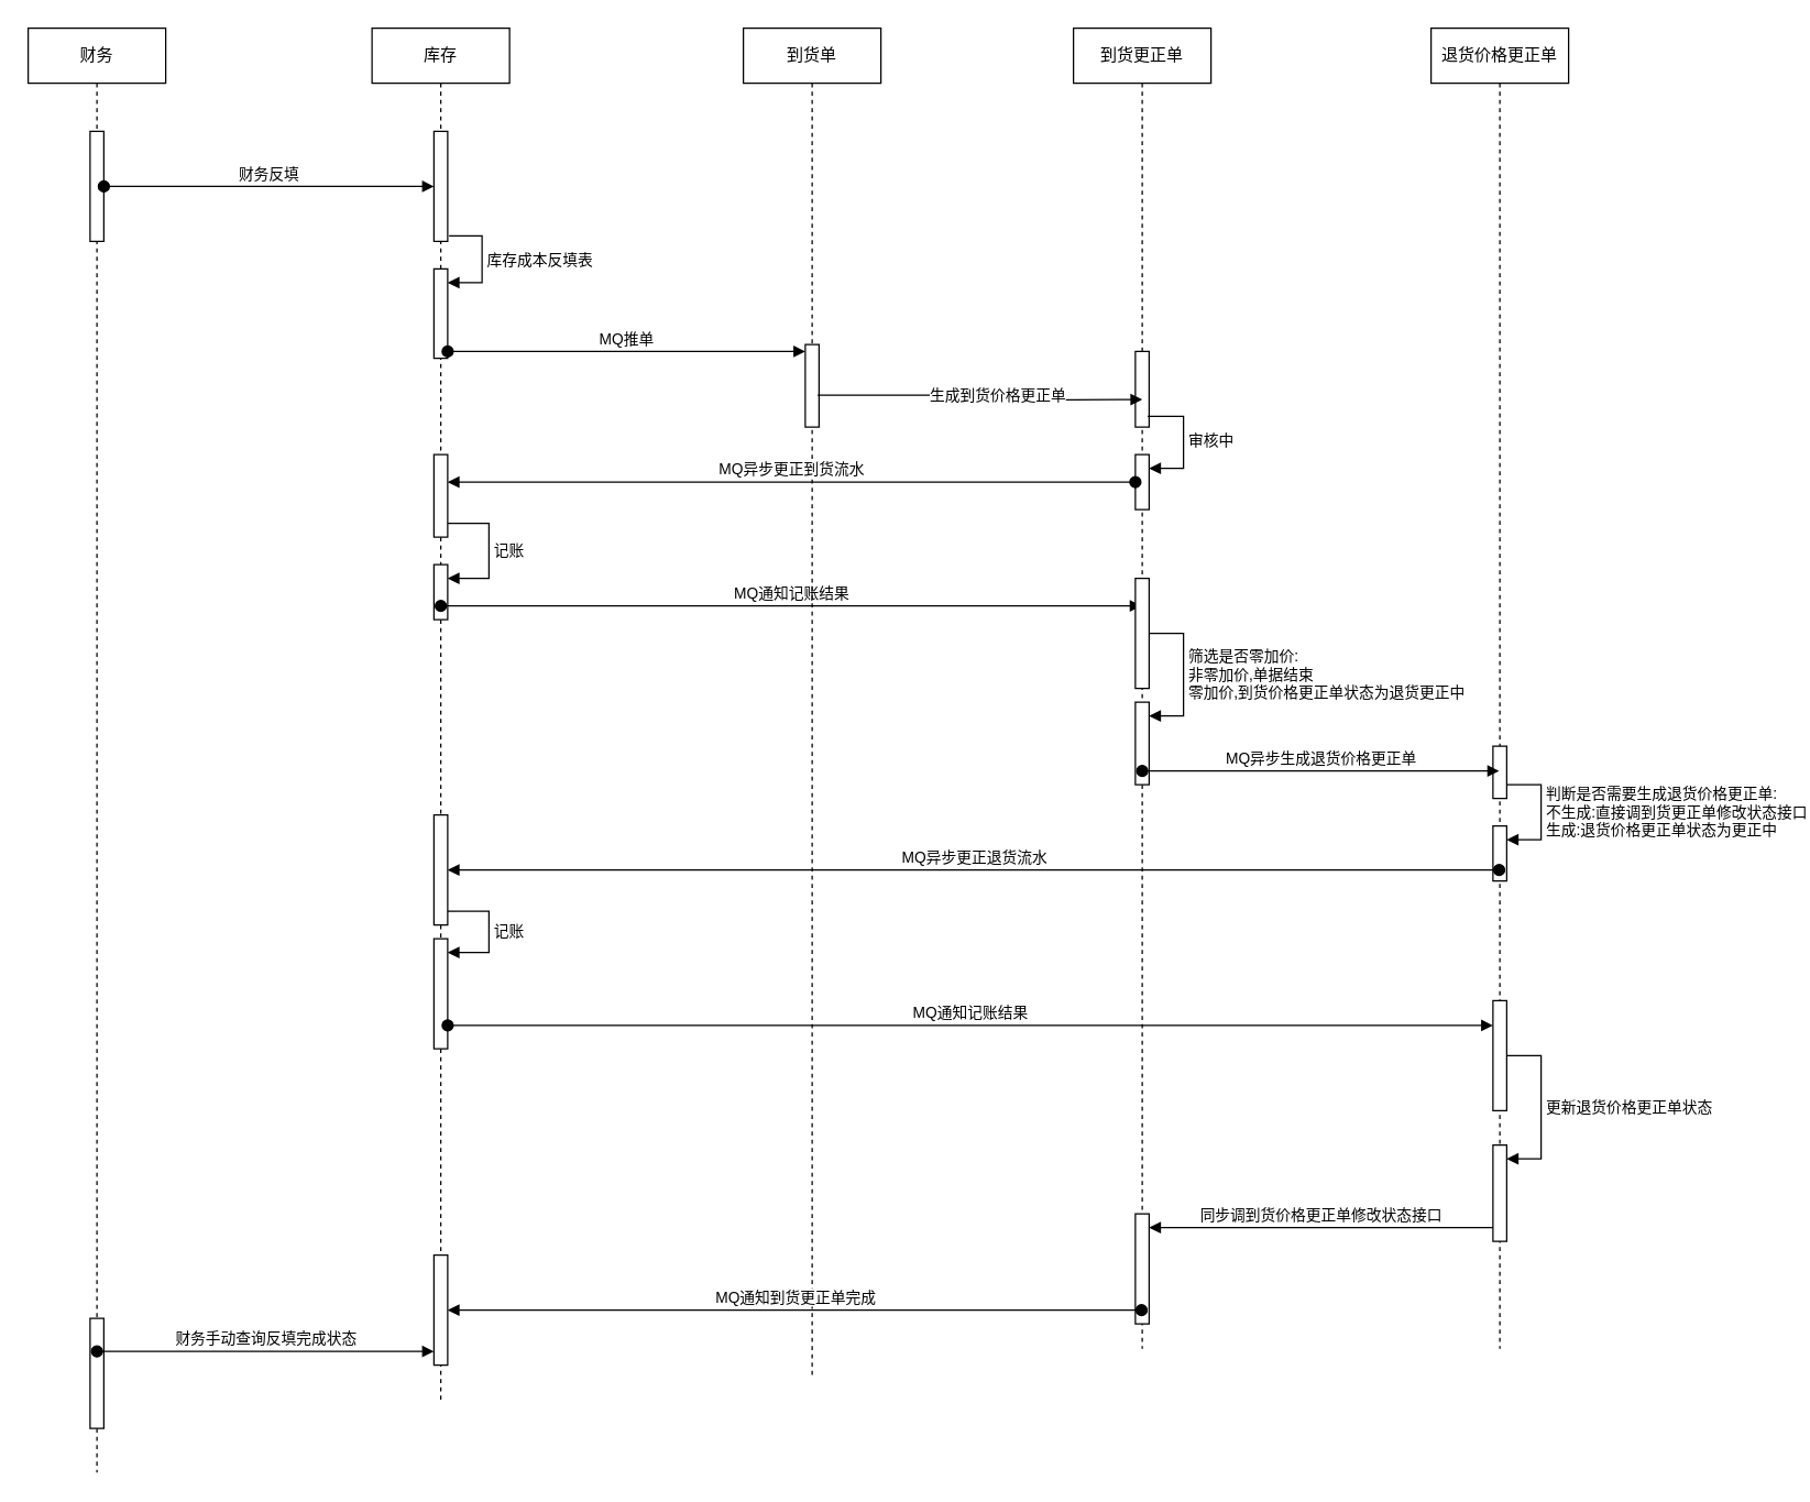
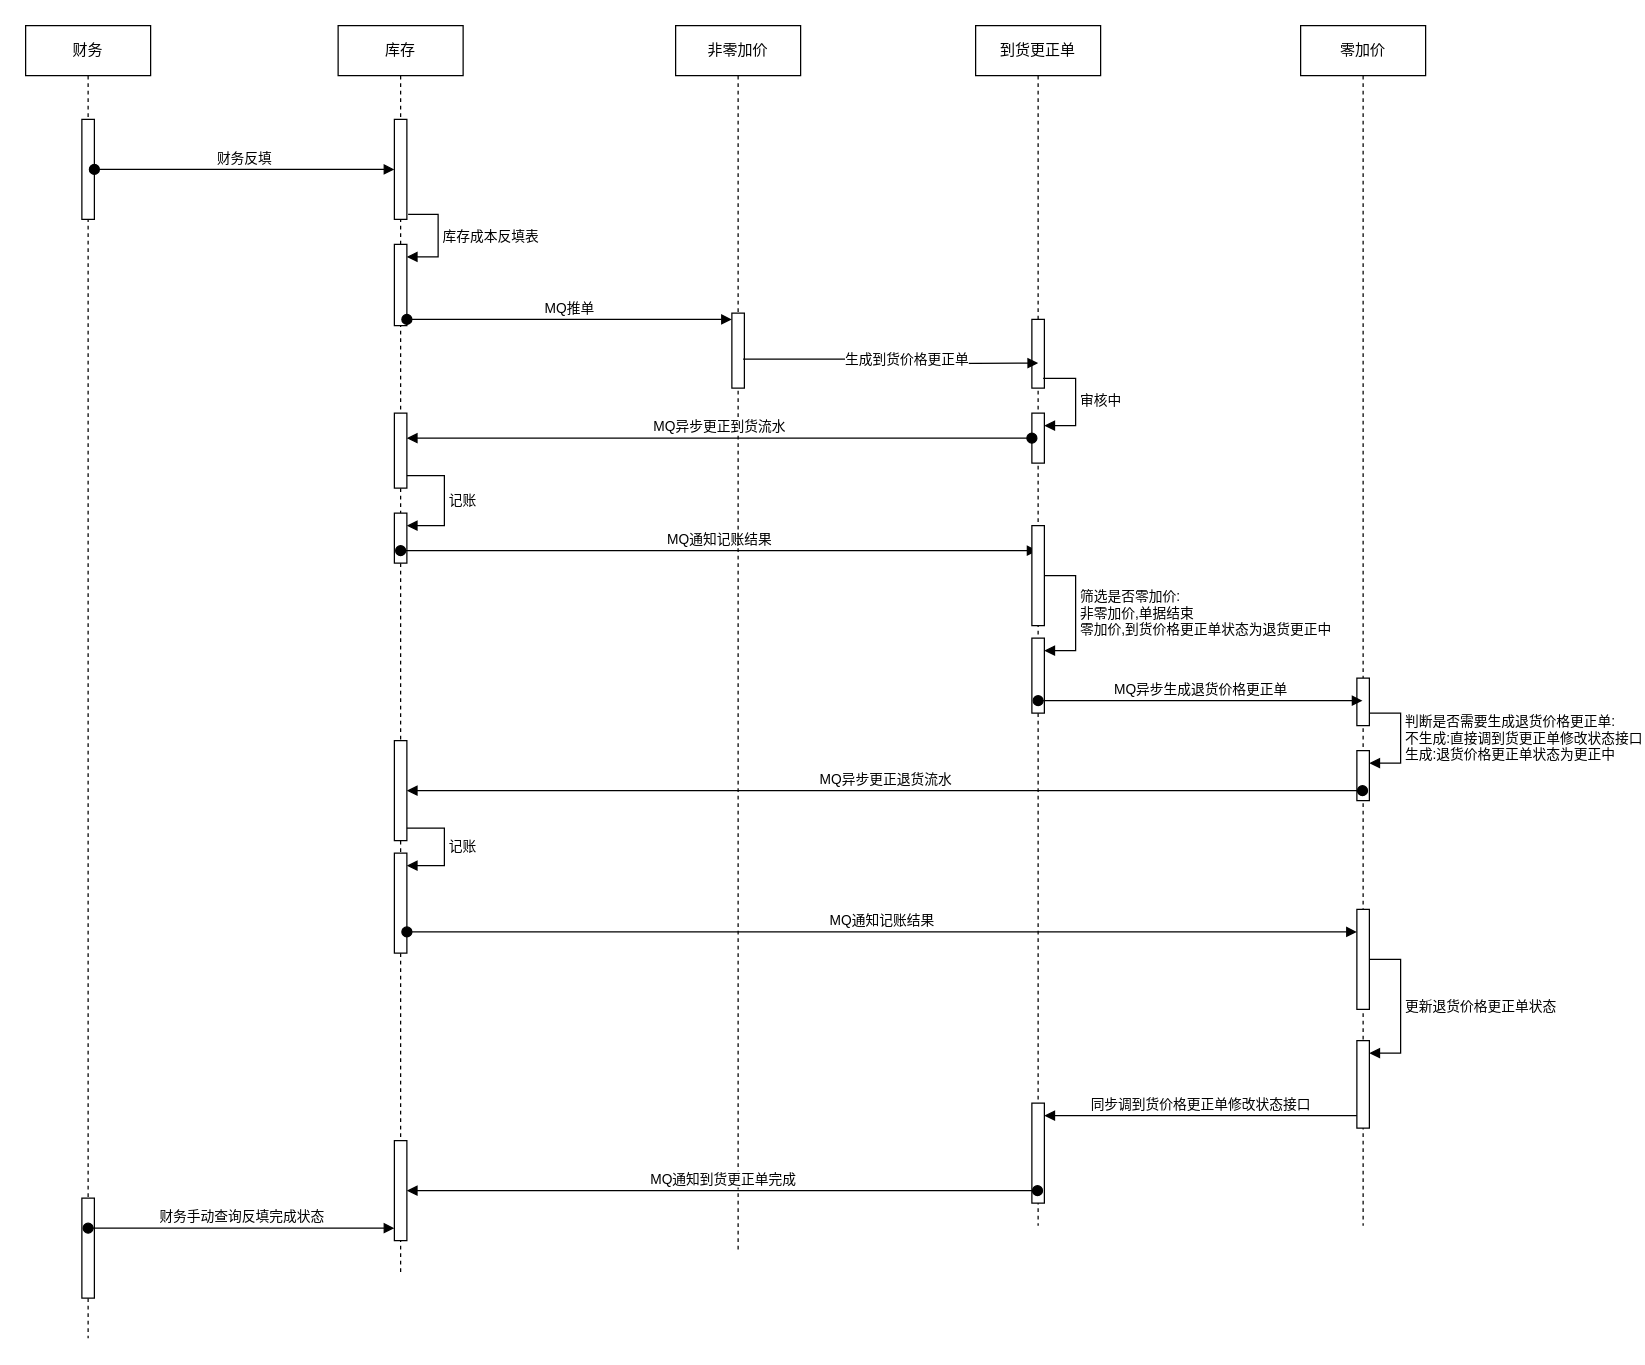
  <mxCell id="0" />
  <mxCell id="1" parent="0" />
  <mxCell id="2" value="财务" style="shape=umlLifeline;perimeter=lifelinePerimeter;whiteSpace=wrap;html=1;container=1;collapsible=0;recursiveResize=0;outlineConnect=0;" parent="1" vertex="1"><mxGeometry x="20" y="20" width="100" height="1050" as="geometry" /></mxCell>
  <mxCell id="3" value="" style="html=1;points=[];perimeter=orthogonalPerimeter;outlineConnect=0;targetShapes=umlLifeline;portConstraint=eastwest;newEdgeStyle={&quot;edgeStyle&quot;:&quot;elbowEdgeStyle&quot;,&quot;elbow&quot;:&quot;vertical&quot;,&quot;curved&quot;:0,&quot;rounded&quot;:0};" parent="2" vertex="1"><mxGeometry x="45" y="75" width="10" height="80" as="geometry" /></mxCell>
  <mxCell id="4" value="" style="html=1;points=[];perimeter=orthogonalPerimeter;outlineConnect=0;targetShapes=umlLifeline;portConstraint=eastwest;newEdgeStyle={&quot;edgeStyle&quot;:&quot;elbowEdgeStyle&quot;,&quot;elbow&quot;:&quot;vertical&quot;,&quot;curved&quot;:0,&quot;rounded&quot;:0};" parent="2" vertex="1"><mxGeometry x="45" y="938" width="10" height="80" as="geometry" /></mxCell>
  <mxCell id="5" value="财务手动查询反填完成状态" style="html=1;verticalAlign=bottom;startArrow=oval;startFill=1;endArrow=block;startSize=8;edgeStyle=elbowEdgeStyle;elbow=vertical;curved=0;rounded=0;" parent="2" target="10" edge="1"><mxGeometry width="60" relative="1" as="geometry"><mxPoint x="50" y="962" as="sourcePoint" /><mxPoint x="110" y="962" as="targetPoint" /></mxGeometry></mxCell>
  <mxCell id="6" value="库存" style="shape=umlLifeline;perimeter=lifelinePerimeter;whiteSpace=wrap;html=1;container=1;collapsible=0;recursiveResize=0;outlineConnect=0;" parent="1" vertex="1"><mxGeometry x="270" y="20" width="100" height="1000" as="geometry" /></mxCell>
  <mxCell id="7" value="" style="html=1;points=[];perimeter=orthogonalPerimeter;outlineConnect=0;targetShapes=umlLifeline;portConstraint=eastwest;newEdgeStyle={&quot;edgeStyle&quot;:&quot;elbowEdgeStyle&quot;,&quot;elbow&quot;:&quot;vertical&quot;,&quot;curved&quot;:0,&quot;rounded&quot;:0};" parent="6" vertex="1"><mxGeometry x="45" y="75" width="10" height="80" as="geometry" /></mxCell>
  <mxCell id="8" value="" style="html=1;points=[];perimeter=orthogonalPerimeter;outlineConnect=0;targetShapes=umlLifeline;portConstraint=eastwest;newEdgeStyle={&quot;edgeStyle&quot;:&quot;elbowEdgeStyle&quot;,&quot;elbow&quot;:&quot;vertical&quot;,&quot;curved&quot;:0,&quot;rounded&quot;:0};" parent="6" vertex="1"><mxGeometry x="45" y="175" width="10" height="65" as="geometry" /></mxCell>
  <mxCell id="9" value="库存成本反填表" style="html=1;align=left;spacingLeft=2;endArrow=block;rounded=0;edgeStyle=orthogonalEdgeStyle;curved=0;rounded=0;exitX=1.1;exitY=0.95;exitDx=0;exitDy=0;exitPerimeter=0;" parent="6" source="7" target="8" edge="1"><mxGeometry x="0.012" relative="1" as="geometry"><mxPoint x="50" y="155" as="sourcePoint" /><Array as="points"><mxPoint x="80" y="151" /><mxPoint x="80" y="185" /></Array><mxPoint as="offset" /></mxGeometry></mxCell>
  <mxCell id="10" value="" style="html=1;points=[];perimeter=orthogonalPerimeter;outlineConnect=0;targetShapes=umlLifeline;portConstraint=eastwest;newEdgeStyle={&quot;edgeStyle&quot;:&quot;elbowEdgeStyle&quot;,&quot;elbow&quot;:&quot;vertical&quot;,&quot;curved&quot;:0,&quot;rounded&quot;:0};" parent="6" vertex="1"><mxGeometry x="45" y="892" width="10" height="80" as="geometry" /></mxCell>
  <mxCell id="11" value="" style="html=1;points=[];perimeter=orthogonalPerimeter;outlineConnect=0;targetShapes=umlLifeline;portConstraint=eastwest;newEdgeStyle={&quot;edgeStyle&quot;:&quot;elbowEdgeStyle&quot;,&quot;elbow&quot;:&quot;vertical&quot;,&quot;curved&quot;:0,&quot;rounded&quot;:0};" parent="6" vertex="1"><mxGeometry x="45" y="310" width="10" height="60" as="geometry" /></mxCell>
  <mxCell id="12" value="" style="html=1;points=[];perimeter=orthogonalPerimeter;outlineConnect=0;targetShapes=umlLifeline;portConstraint=eastwest;newEdgeStyle={&quot;edgeStyle&quot;:&quot;elbowEdgeStyle&quot;,&quot;elbow&quot;:&quot;vertical&quot;,&quot;curved&quot;:0,&quot;rounded&quot;:0};" parent="6" vertex="1"><mxGeometry x="45" y="390" width="10" height="40" as="geometry" /></mxCell>
  <mxCell id="13" value="记账" style="html=1;align=left;spacingLeft=2;endArrow=block;rounded=0;edgeStyle=orthogonalEdgeStyle;curved=0;rounded=0;" parent="6" source="11" target="12" edge="1"><mxGeometry relative="1" as="geometry"><mxPoint x="55" y="390" as="sourcePoint" /><Array as="points"><mxPoint x="85" y="360" /><mxPoint x="85" y="400" /></Array><mxPoint as="offset" /></mxGeometry></mxCell>
  <mxCell id="14" value="MQ通知记账结果" style="html=1;verticalAlign=bottom;startArrow=oval;startFill=1;endArrow=block;startSize=8;edgeStyle=elbowEdgeStyle;elbow=vertical;curved=0;rounded=0;" parent="6" target="17" edge="1"><mxGeometry width="60" relative="1" as="geometry"><mxPoint x="50" y="420" as="sourcePoint" /><mxPoint x="500" y="420" as="targetPoint" /></mxGeometry></mxCell>
- <mxCell id="15" value="到货单" style="shape=umlLifeline;perimeter=lifelinePerimeter;whiteSpace=wrap;html=1;container=1;collapsible=0;recursiveResize=0;outlineConnect=0;" parent="1" vertex="1"><mxGeometry x="540" y="20" width="100" height="980" as="geometry" /></mxCell>
+ <mxCell id="15" value="非零加价" style="shape=umlLifeline;perimeter=lifelinePerimeter;whiteSpace=wrap;html=1;container=1;collapsible=0;recursiveResize=0;outlineConnect=0;" parent="1" vertex="1"><mxGeometry x="540" y="20" width="100" height="980" as="geometry" /></mxCell>
  <mxCell id="16" value="" style="html=1;points=[];perimeter=orthogonalPerimeter;outlineConnect=0;targetShapes=umlLifeline;portConstraint=eastwest;newEdgeStyle={&quot;edgeStyle&quot;:&quot;elbowEdgeStyle&quot;,&quot;elbow&quot;:&quot;vertical&quot;,&quot;curved&quot;:0,&quot;rounded&quot;:0};" parent="15" vertex="1"><mxGeometry x="45" y="230" width="10" height="60" as="geometry" /></mxCell>
  <mxCell id="17" value="到货更正单" style="shape=umlLifeline;perimeter=lifelinePerimeter;whiteSpace=wrap;html=1;container=1;collapsible=0;recursiveResize=0;outlineConnect=0;" parent="1" vertex="1"><mxGeometry x="780" y="20" width="100" height="960" as="geometry" /></mxCell>
  <mxCell id="18" value="" style="html=1;points=[];perimeter=orthogonalPerimeter;outlineConnect=0;targetShapes=umlLifeline;portConstraint=eastwest;newEdgeStyle={&quot;edgeStyle&quot;:&quot;elbowEdgeStyle&quot;,&quot;elbow&quot;:&quot;vertical&quot;,&quot;curved&quot;:0,&quot;rounded&quot;:0};" parent="17" vertex="1"><mxGeometry x="45" y="235" width="10" height="55" as="geometry" /></mxCell>
  <mxCell id="19" value="" style="html=1;points=[];perimeter=orthogonalPerimeter;outlineConnect=0;targetShapes=umlLifeline;portConstraint=eastwest;newEdgeStyle={&quot;edgeStyle&quot;:&quot;elbowEdgeStyle&quot;,&quot;elbow&quot;:&quot;vertical&quot;,&quot;curved&quot;:0,&quot;rounded&quot;:0};" parent="17" vertex="1"><mxGeometry x="45" y="862" width="10" height="80" as="geometry" /></mxCell>
  <mxCell id="20" value="" style="html=1;points=[];perimeter=orthogonalPerimeter;outlineConnect=0;targetShapes=umlLifeline;portConstraint=eastwest;newEdgeStyle={&quot;edgeStyle&quot;:&quot;elbowEdgeStyle&quot;,&quot;elbow&quot;:&quot;vertical&quot;,&quot;curved&quot;:0,&quot;rounded&quot;:0};" parent="17" vertex="1"><mxGeometry x="45" y="310" width="10" height="40" as="geometry" /></mxCell>
  <mxCell id="21" value="审核中" style="html=1;align=left;spacingLeft=2;endArrow=block;rounded=0;edgeStyle=orthogonalEdgeStyle;curved=0;rounded=0;exitX=0.54;exitY=0.294;exitDx=0;exitDy=0;exitPerimeter=0;" parent="17" source="17" target="20" edge="1"><mxGeometry relative="1" as="geometry"><mxPoint x="50" y="290" as="sourcePoint" /><Array as="points"><mxPoint x="80" y="282" /><mxPoint x="80" y="320" /></Array></mxGeometry></mxCell>
  <mxCell id="22" value="" style="html=1;points=[];perimeter=orthogonalPerimeter;outlineConnect=0;targetShapes=umlLifeline;portConstraint=eastwest;newEdgeStyle={&quot;edgeStyle&quot;:&quot;elbowEdgeStyle&quot;,&quot;elbow&quot;:&quot;vertical&quot;,&quot;curved&quot;:0,&quot;rounded&quot;:0};" parent="17" vertex="1"><mxGeometry x="45" y="400" width="10" height="80" as="geometry" /></mxCell>
  <mxCell id="23" value="" style="html=1;points=[];perimeter=orthogonalPerimeter;outlineConnect=0;targetShapes=umlLifeline;portConstraint=eastwest;newEdgeStyle={&quot;edgeStyle&quot;:&quot;elbowEdgeStyle&quot;,&quot;elbow&quot;:&quot;vertical&quot;,&quot;curved&quot;:0,&quot;rounded&quot;:0};" parent="17" vertex="1"><mxGeometry x="45" y="490" width="10" height="60" as="geometry" /></mxCell>
  <mxCell id="24" value="筛选是否零加价:&lt;br&gt;非零加价,单据结束&lt;br&gt;零加价,到货价格更正单状态为退货更正中" style="html=1;align=left;spacingLeft=2;endArrow=block;rounded=0;edgeStyle=orthogonalEdgeStyle;curved=0;rounded=0;" parent="17" source="22" target="23" edge="1"><mxGeometry relative="1" as="geometry"><mxPoint x="50" y="470" as="sourcePoint" /><Array as="points"><mxPoint x="80" y="440" /><mxPoint x="80" y="500" /></Array></mxGeometry></mxCell>
- <mxCell id="25" value="退货价格更正单" style="shape=umlLifeline;perimeter=lifelinePerimeter;whiteSpace=wrap;html=1;container=1;collapsible=0;recursiveResize=0;outlineConnect=0;" parent="1" vertex="1"><mxGeometry x="1040" y="20" width="100" height="960" as="geometry" /></mxCell>
+ <mxCell id="25" value="零加价" style="shape=umlLifeline;perimeter=lifelinePerimeter;whiteSpace=wrap;html=1;container=1;collapsible=0;recursiveResize=0;outlineConnect=0;" parent="1" vertex="1"><mxGeometry x="1040" y="20" width="100" height="960" as="geometry" /></mxCell>
  <mxCell id="26" value="" style="html=1;points=[];perimeter=orthogonalPerimeter;outlineConnect=0;targetShapes=umlLifeline;portConstraint=eastwest;newEdgeStyle={&quot;edgeStyle&quot;:&quot;elbowEdgeStyle&quot;,&quot;elbow&quot;:&quot;vertical&quot;,&quot;curved&quot;:0,&quot;rounded&quot;:0};" parent="25" vertex="1"><mxGeometry x="45" y="522" width="10" height="38" as="geometry" /></mxCell>
  <mxCell id="27" value="" style="html=1;points=[];perimeter=orthogonalPerimeter;outlineConnect=0;targetShapes=umlLifeline;portConstraint=eastwest;newEdgeStyle={&quot;edgeStyle&quot;:&quot;elbowEdgeStyle&quot;,&quot;elbow&quot;:&quot;vertical&quot;,&quot;curved&quot;:0,&quot;rounded&quot;:0};" parent="25" vertex="1"><mxGeometry x="45" y="707" width="10" height="80" as="geometry" /></mxCell>
  <mxCell id="28" value="" style="html=1;points=[];perimeter=orthogonalPerimeter;outlineConnect=0;targetShapes=umlLifeline;portConstraint=eastwest;newEdgeStyle={&quot;edgeStyle&quot;:&quot;elbowEdgeStyle&quot;,&quot;elbow&quot;:&quot;vertical&quot;,&quot;curved&quot;:0,&quot;rounded&quot;:0};" parent="25" vertex="1"><mxGeometry x="45" y="812" width="10" height="70" as="geometry" /></mxCell>
  <mxCell id="29" value="更新退货价格更正单状态" style="html=1;align=left;spacingLeft=2;endArrow=block;rounded=0;edgeStyle=orthogonalEdgeStyle;curved=0;rounded=0;" parent="25" source="27" target="28" edge="1"><mxGeometry relative="1" as="geometry"><mxPoint x="50" y="792" as="sourcePoint" /><Array as="points"><mxPoint x="80" y="747" /><mxPoint x="80" y="822" /></Array></mxGeometry></mxCell>
  <mxCell id="30" value="" style="html=1;points=[];perimeter=orthogonalPerimeter;outlineConnect=0;targetShapes=umlLifeline;portConstraint=eastwest;newEdgeStyle={&quot;edgeStyle&quot;:&quot;elbowEdgeStyle&quot;,&quot;elbow&quot;:&quot;vertical&quot;,&quot;curved&quot;:0,&quot;rounded&quot;:0};" parent="25" vertex="1"><mxGeometry x="45" y="580" width="10" height="40" as="geometry" /></mxCell>
  <mxCell id="31" value="判断是否需要生成退货价格更正单:&lt;br&gt;不生成:直接调到货更正单修改状态接口&lt;br&gt;生成:退货价格更正单状态为更正中" style="html=1;align=left;spacingLeft=2;endArrow=block;rounded=0;edgeStyle=orthogonalEdgeStyle;curved=0;rounded=0;" parent="25" source="26" target="30" edge="1"><mxGeometry relative="1" as="geometry"><mxPoint x="50" y="560" as="sourcePoint" /><Array as="points"><mxPoint x="80" y="550" /><mxPoint x="80" y="590" /></Array></mxGeometry></mxCell>
  <mxCell id="32" value="财务反填" style="html=1;verticalAlign=bottom;startArrow=oval;endArrow=block;startSize=8;edgeStyle=elbowEdgeStyle;elbow=vertical;curved=0;rounded=0;" parent="1" source="3" target="7" edge="1"><mxGeometry relative="1" as="geometry"><mxPoint x="75" y="210" as="sourcePoint" /><mxPoint x="320" y="180" as="targetPoint" /></mxGeometry></mxCell>
  <mxCell id="33" value="MQ推单" style="html=1;verticalAlign=bottom;startArrow=oval;endArrow=block;startSize=8;edgeStyle=elbowEdgeStyle;elbow=vertical;curved=0;rounded=0;" parent="1" source="8" target="16" edge="1"><mxGeometry relative="1" as="geometry"><mxPoint x="525" y="230" as="sourcePoint" /></mxGeometry></mxCell>
  <mxCell id="34" value="生成到货价格更正单" style="html=1;align=left;spacingLeft=2;endArrow=block;rounded=0;edgeStyle=orthogonalEdgeStyle;curved=0;rounded=0;exitX=0.9;exitY=0.613;exitDx=0;exitDy=0;exitPerimeter=0;" parent="1" source="16" edge="1"><mxGeometry x="-0.348" relative="1" as="geometry"><mxPoint x="590" y="283" as="sourcePoint" /><Array as="points" /><mxPoint y="290" as="targetPoint" x="830" /><mxPoint as="offset" /></mxGeometry></mxCell>
  <mxCell id="35" value="MQ异步生成退货价格更正单" style="html=1;verticalAlign=bottom;startArrow=oval;endArrow=block;startSize=8;edgeStyle=elbowEdgeStyle;elbow=vertical;curved=0;rounded=0;" parent="1" edge="1"><mxGeometry relative="1" as="geometry"><mxPoint y="560" as="sourcePoint" x="830" /><mxPoint x="1089.5" y="559.176" as="targetPoint" /></mxGeometry></mxCell>
  <mxCell id="36" value="" style="html=1;points=[];perimeter=orthogonalPerimeter;outlineConnect=0;targetShapes=umlLifeline;portConstraint=eastwest;newEdgeStyle={&quot;edgeStyle&quot;:&quot;elbowEdgeStyle&quot;,&quot;elbow&quot;:&quot;vertical&quot;,&quot;curved&quot;:0,&quot;rounded&quot;:0};" parent="1" vertex="1"><mxGeometry x="315" y="592" width="10" height="80" as="geometry" /></mxCell>
  <mxCell id="37" value="MQ异步更正退货流水" style="html=1;verticalAlign=bottom;startArrow=oval;startFill=1;endArrow=block;startSize=8;edgeStyle=elbowEdgeStyle;elbow=vertical;curved=0;rounded=0;" parent="1" source="25" target="36" edge="1"><mxGeometry width="60" relative="1" as="geometry"><mxPoint x="1089.5" y="632" as="sourcePoint" /><mxPoint x="600" y="662" as="targetPoint" /></mxGeometry></mxCell>
  <mxCell id="38" value="" style="html=1;points=[];perimeter=orthogonalPerimeter;outlineConnect=0;targetShapes=umlLifeline;portConstraint=eastwest;newEdgeStyle={&quot;edgeStyle&quot;:&quot;elbowEdgeStyle&quot;,&quot;elbow&quot;:&quot;vertical&quot;,&quot;curved&quot;:0,&quot;rounded&quot;:0};" parent="1" vertex="1"><mxGeometry x="315" y="682" width="10" height="80" as="geometry" /></mxCell>
  <mxCell id="39" value="记账" style="html=1;align=left;spacingLeft=2;endArrow=block;rounded=0;edgeStyle=orthogonalEdgeStyle;curved=0;rounded=0;" parent="1" target="38" edge="1"><mxGeometry relative="1" as="geometry"><mxPoint x="325" y="662" as="sourcePoint" /><Array as="points"><mxPoint x="355" y="692" /></Array></mxGeometry></mxCell>
  <mxCell id="40" value="MQ通知记账结果" style="html=1;verticalAlign=bottom;startArrow=oval;endArrow=block;startSize=8;edgeStyle=elbowEdgeStyle;elbow=vertical;curved=0;rounded=0;" parent="1" source="38" target="27" edge="1"><mxGeometry relative="1" as="geometry"><mxPoint x="525" y="742" as="sourcePoint" /></mxGeometry></mxCell>
  <mxCell id="41" value="同步调到货价格更正单修改状态接口" style="html=1;verticalAlign=bottom;endArrow=block;edgeStyle=elbowEdgeStyle;elbow=vertical;curved=0;rounded=0;" parent="1" source="28" target="19" edge="1"><mxGeometry width="80" relative="1" as="geometry"><mxPoint x="920" y="902" as="sourcePoint" /><mxPoint x="1000" y="902" as="targetPoint" /></mxGeometry></mxCell>
  <mxCell id="42" value="MQ通知到货更正单完成" style="html=1;verticalAlign=bottom;startArrow=oval;startFill=1;endArrow=block;startSize=8;edgeStyle=elbowEdgeStyle;elbow=vertical;curved=0;rounded=0;" parent="1" target="10" edge="1"><mxGeometry width="60" relative="1" as="geometry"><mxPoint x="829.5" y="952" as="sourcePoint" /><mxPoint x="490" y="932" as="targetPoint" /></mxGeometry></mxCell>
  <mxCell id="43" value="MQ异步更正到货流水" style="html=1;verticalAlign=bottom;startArrow=oval;startFill=1;endArrow=block;startSize=8;edgeStyle=elbowEdgeStyle;elbow=vertical;curved=0;rounded=0;" parent="1" source="20" target="11" edge="1"><mxGeometry width="60" relative="1" as="geometry"><mxPoint x="690" y="390" as="sourcePoint" /><mxPoint x="750" y="390" as="targetPoint" /></mxGeometry></mxCell>
